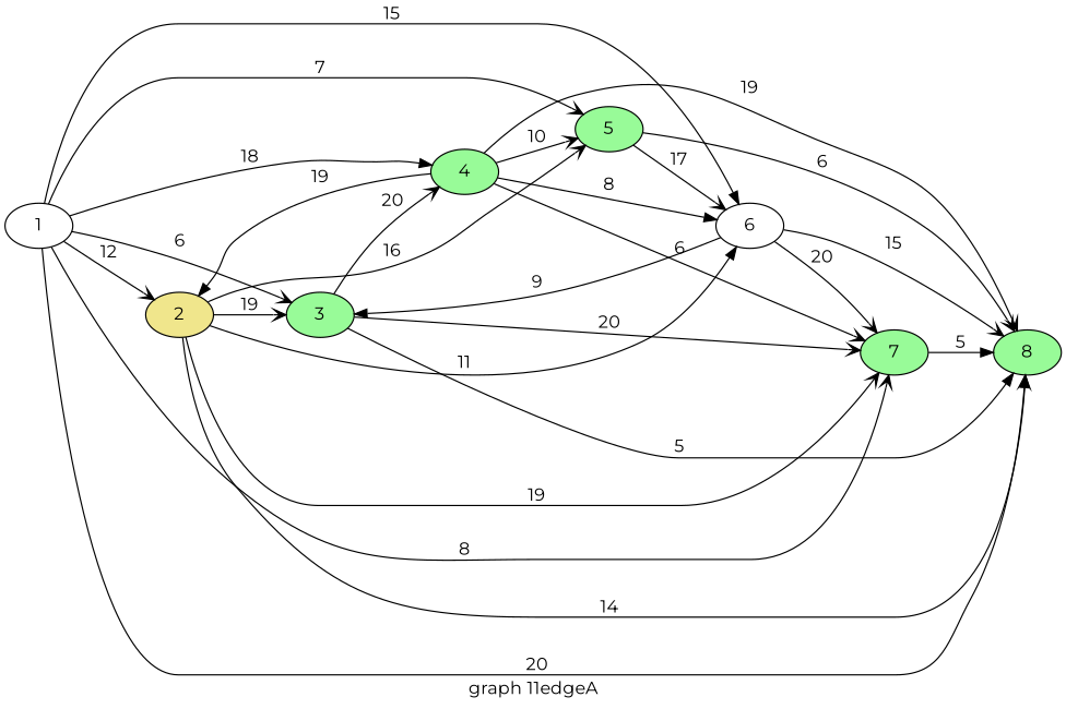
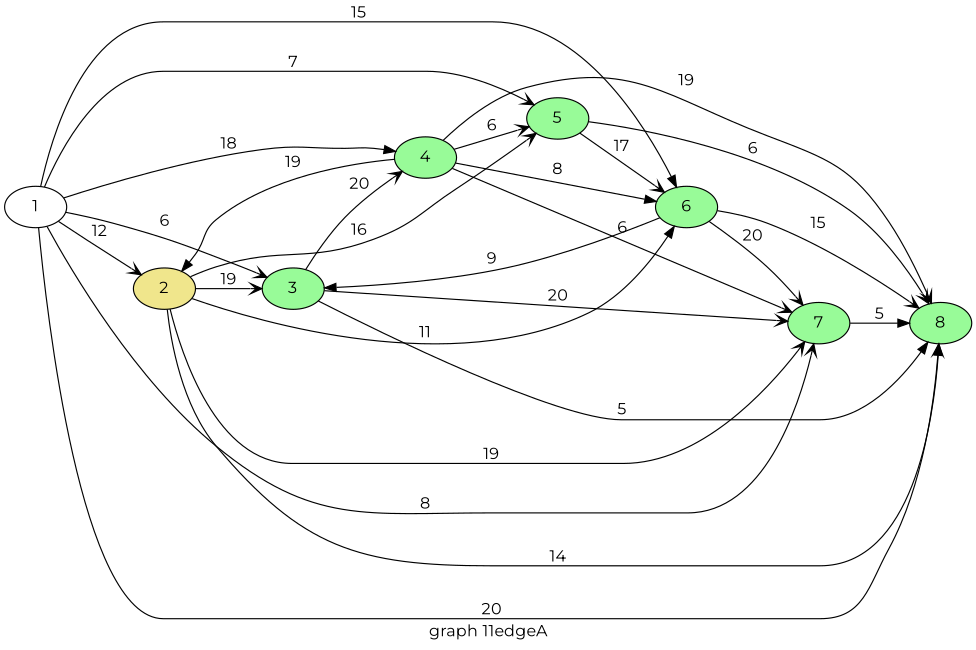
  digraph {
    fontname=Montserrat
    label="graph 11edgeA"
    rankdir=LR
    node [fillcolor=palegreen fontname=Montserrat style=filled]
    edge [arrowhead=vee fontname=Montserrat]
    1 [fillcolor=white]
    2 [fillcolor=khaki]
    3
    4
    5
-   6 [fillcolor=white]
+   6
    7
    8
    1 -> 2 [label=" 12 "]
    1 -> 3 [label=" 6 "]
    1 -> 4 [arrowhead=normal label=" 18 "]
    1 -> 5 [label=" 7 "]
    1 -> 6 [arrowhead=normal label=" 15 "]
    1 -> 7 [label=" 8 "]
    1 -> 8 [label=" 20 "]
    2 -> 3 [label=" 19 "]
    2 -> 5 [label=" 16 "]
    2 -> 6 [arrowhead=normal label=" 11 "]
    2 -> 7 [label=" 19 "]
    2 -> 8 [arrowhead=normal label=" 14 "]
    3 -> 4 [label=" 20 "]
    3 -> 7 [label=" 20 "]
    3 -> 8 [arrowhead=normal label=" 5 "]
    4 -> 2 [arrowhead=normal label=" 19 "]
-   4 -> 5 [label=" 10 "]
+   4 -> 5 [label=" 6 "]
    4 -> 6 [arrowhead=normal label=" 8 "]
    4 -> 7 [label=" 6 "]
    4 -> 8 [label=" 19 "]
    5 -> 6 [label=" 17 "]
    5 -> 8 [label=" 6 "]
    6 -> 3 [arrowhead=normal label=" 9 "]
    6 -> 7 [label=" 20 "]
    6 -> 8 [label=" 15 "]
    7 -> 8 [arrowhead=normal label=" 5 "]
  }
